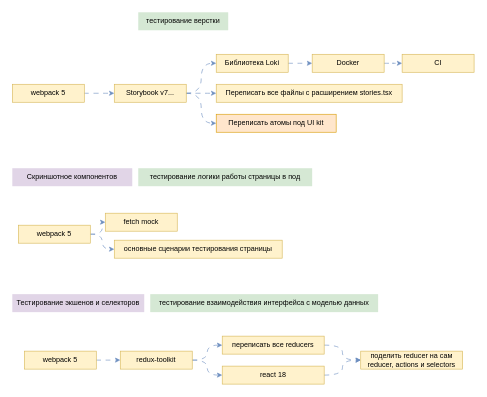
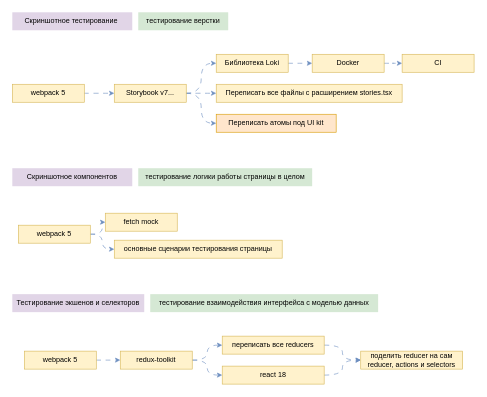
  <mxCell id="0" />
  <mxCell id="1" parent="0" />
- <mxCell id="3" value="тестирование логики работы страницы в под" style="text;html=1;strokeColor=none;fillColor=#d5e8d4;align=center;verticalAlign=middle;whiteSpace=wrap;rounded=0;" parent="1" vertex="1"><mxGeometry x="230" y="280" width="290" height="30" as="geometry" /></mxCell>
+ <mxCell id="2" value="Скриншотное тестирование&amp;nbsp;" style="text;html=1;strokeColor=none;fillColor=#e1d5e7;align=center;verticalAlign=middle;whiteSpace=wrap;rounded=0;" parent="1" vertex="1"><mxGeometry x="20" y="20" width="200" height="30" as="geometry" /></mxCell>
+ <mxCell id="3" value="тестирование логики работы страницы в целом" style="text;html=1;strokeColor=none;fillColor=#d5e8d4;align=center;verticalAlign=middle;whiteSpace=wrap;rounded=0;" parent="1" vertex="1"><mxGeometry x="230" y="280" width="290" height="30" as="geometry" /></mxCell>
  <mxCell id="4" value="тестирование взаимодействия интерфейса с моделью данных" style="text;html=1;strokeColor=none;fillColor=#d5e8d4;align=center;verticalAlign=middle;whiteSpace=wrap;rounded=0;" parent="1" vertex="1"><mxGeometry x="250" y="490" width="380" height="30" as="geometry" /></mxCell>
  <mxCell id="5" value="тестирование верстки" style="text;html=1;strokeColor=none;fillColor=#d5e8d4;align=center;verticalAlign=middle;whiteSpace=wrap;rounded=0;" parent="1" vertex="1"><mxGeometry x="230" y="20" width="150" height="30" as="geometry" /></mxCell>
  <mxCell id="6" value="Скриншотное компонентов" style="text;html=1;strokeColor=none;fillColor=#e1d5e7;align=center;verticalAlign=middle;whiteSpace=wrap;rounded=0;" parent="1" vertex="1"><mxGeometry x="20" y="280" width="200" height="30" as="geometry" /></mxCell>
  <mxCell id="7" value="Тестирование экшенов и селекторов" style="text;html=1;strokeColor=none;fillColor=#e1d5e7;align=center;verticalAlign=middle;whiteSpace=wrap;rounded=0;" parent="1" vertex="1"><mxGeometry x="20" y="490" width="220" height="30" as="geometry" /></mxCell>
  <mxCell id="8" style="edgeStyle=orthogonalEdgeStyle;shape=connector;curved=1;rounded=0;orthogonalLoop=1;jettySize=auto;html=1;entryX=0;entryY=0.5;entryDx=0;entryDy=0;dashed=1;dashPattern=8 8;labelBackgroundColor=default;strokeColor=#6c8ebf;align=center;verticalAlign=middle;fontFamily=Helvetica;fontSize=11;fontColor=default;endArrow=classic;fillColor=#dae8fc;" parent="1" source="9" target="17" edge="1"><mxGeometry relative="1" as="geometry" /></mxCell>
  <mxCell id="9" value="Библиотека Loki" style="text;html=1;strokeColor=#d6b656;fillColor=#fff2cc;align=center;verticalAlign=middle;whiteSpace=wrap;rounded=0;" parent="1" vertex="1"><mxGeometry x="360" y="90" width="120" height="30" as="geometry" /></mxCell>
  <mxCell id="10" style="edgeStyle=orthogonalEdgeStyle;rounded=0;orthogonalLoop=1;jettySize=auto;html=1;entryX=0;entryY=0.5;entryDx=0;entryDy=0;curved=1;dashed=1;dashPattern=8 8;fillColor=#dae8fc;strokeColor=#6c8ebf;" parent="1" source="13" target="9" edge="1"><mxGeometry relative="1" as="geometry" /></mxCell>
  <mxCell id="11" style="edgeStyle=orthogonalEdgeStyle;shape=connector;curved=1;rounded=0;orthogonalLoop=1;jettySize=auto;html=1;entryX=0;entryY=0.5;entryDx=0;entryDy=0;dashed=1;dashPattern=8 8;labelBackgroundColor=default;strokeColor=#6c8ebf;align=center;verticalAlign=middle;fontFamily=Helvetica;fontSize=11;fontColor=default;endArrow=classic;fillColor=#dae8fc;" parent="1" source="13" target="19" edge="1"><mxGeometry relative="1" as="geometry" /></mxCell>
  <mxCell id="12" style="edgeStyle=orthogonalEdgeStyle;shape=connector;curved=1;rounded=0;orthogonalLoop=1;jettySize=auto;html=1;entryX=0;entryY=0.5;entryDx=0;entryDy=0;dashed=1;dashPattern=8 8;labelBackgroundColor=default;strokeColor=#6c8ebf;align=center;verticalAlign=middle;fontFamily=Helvetica;fontSize=11;fontColor=default;endArrow=classic;fillColor=#dae8fc;" parent="1" source="13" target="20" edge="1"><mxGeometry relative="1" as="geometry" /></mxCell>
  <mxCell id="13" value="Storybook&amp;nbsp;v7..." style="text;html=1;strokeColor=#d6b656;fillColor=#fff2cc;align=center;verticalAlign=middle;whiteSpace=wrap;rounded=0;" parent="1" vertex="1"><mxGeometry x="190" y="140" width="120" height="30" as="geometry" /></mxCell>
  <mxCell id="14" style="edgeStyle=orthogonalEdgeStyle;shape=connector;curved=1;rounded=0;orthogonalLoop=1;jettySize=auto;html=1;entryX=0;entryY=0.5;entryDx=0;entryDy=0;dashed=1;dashPattern=8 8;labelBackgroundColor=default;strokeColor=#6c8ebf;align=center;verticalAlign=middle;fontFamily=Helvetica;fontSize=11;fontColor=default;endArrow=classic;fillColor=#dae8fc;" parent="1" source="15" target="13" edge="1"><mxGeometry relative="1" as="geometry" /></mxCell>
  <mxCell id="15" value="webpack 5" style="text;html=1;strokeColor=#d6b656;fillColor=#fff2cc;align=center;verticalAlign=middle;whiteSpace=wrap;rounded=0;" parent="1" vertex="1"><mxGeometry x="20" y="140" width="120" height="30" as="geometry" /></mxCell>
  <mxCell id="16" style="edgeStyle=orthogonalEdgeStyle;shape=connector;curved=1;rounded=0;orthogonalLoop=1;jettySize=auto;html=1;entryX=0;entryY=0.5;entryDx=0;entryDy=0;dashed=1;dashPattern=8 8;labelBackgroundColor=default;strokeColor=#6c8ebf;align=center;verticalAlign=middle;fontFamily=Helvetica;fontSize=11;fontColor=default;endArrow=classic;fillColor=#dae8fc;" parent="1" source="17" target="18" edge="1"><mxGeometry relative="1" as="geometry" /></mxCell>
  <mxCell id="17" value="Docker" style="text;html=1;strokeColor=#d6b656;fillColor=#fff2cc;align=center;verticalAlign=middle;whiteSpace=wrap;rounded=0;" parent="1" vertex="1"><mxGeometry x="520" y="90" width="120" height="30" as="geometry" /></mxCell>
  <mxCell id="18" value="CI" style="text;html=1;strokeColor=#d6b656;fillColor=#fff2cc;align=center;verticalAlign=middle;whiteSpace=wrap;rounded=0;" parent="1" vertex="1"><mxGeometry x="670" y="90" width="120" height="30" as="geometry" /></mxCell>
  <mxCell id="19" value="Переписать все файлы с расширением&amp;nbsp;stories.tsx" style="text;html=1;strokeColor=#d6b656;fillColor=#fff2cc;align=center;verticalAlign=middle;whiteSpace=wrap;rounded=0;" parent="1" vertex="1"><mxGeometry x="360" y="140" width="310" height="30" as="geometry" /></mxCell>
  <mxCell id="20" value="Переписать атомы под UI kit" style="text;html=1;strokeColor=#d79b00;fillColor=#ffe6cc;align=center;verticalAlign=middle;whiteSpace=wrap;rounded=0;" parent="1" vertex="1"><mxGeometry x="360" y="190" width="200" height="30" as="geometry" /></mxCell>
  <mxCell id="21" value="fetch mock" style="text;html=1;strokeColor=#d6b656;fillColor=#fff2cc;align=center;verticalAlign=middle;whiteSpace=wrap;rounded=0;" parent="1" vertex="1"><mxGeometry x="175" y="355" width="120" height="30" as="geometry" /></mxCell>
  <mxCell id="22" style="edgeStyle=orthogonalEdgeStyle;shape=connector;curved=1;rounded=0;orthogonalLoop=1;jettySize=auto;html=1;entryX=0;entryY=0.5;entryDx=0;entryDy=0;dashed=1;dashPattern=8 8;labelBackgroundColor=default;strokeColor=#6c8ebf;align=center;verticalAlign=middle;fontFamily=Helvetica;fontSize=11;fontColor=default;endArrow=classic;fillColor=#dae8fc;" parent="1" source="24" target="21" edge="1"><mxGeometry relative="1" as="geometry" /></mxCell>
  <mxCell id="23" style="edgeStyle=orthogonalEdgeStyle;shape=connector;curved=1;rounded=0;orthogonalLoop=1;jettySize=auto;html=1;entryX=0;entryY=0.5;entryDx=0;entryDy=0;dashed=1;dashPattern=8 8;labelBackgroundColor=default;strokeColor=#6c8ebf;align=center;verticalAlign=middle;fontFamily=Helvetica;fontSize=11;fontColor=default;endArrow=classic;fillColor=#dae8fc;" parent="1" source="24" target="25" edge="1"><mxGeometry relative="1" as="geometry" /></mxCell>
  <mxCell id="24" value="webpack 5" style="text;html=1;strokeColor=#d6b656;fillColor=#fff2cc;align=center;verticalAlign=middle;whiteSpace=wrap;rounded=0;" parent="1" vertex="1"><mxGeometry x="30" y="375" width="120" height="30" as="geometry" /></mxCell>
  <mxCell id="25" value="основные сценарии тестирования страницы" style="text;html=1;strokeColor=#d6b656;fillColor=#fff2cc;align=center;verticalAlign=middle;whiteSpace=wrap;rounded=0;" parent="1" vertex="1"><mxGeometry x="190" y="400" width="280" height="30" as="geometry" /></mxCell>
  <mxCell id="26" style="edgeStyle=orthogonalEdgeStyle;shape=connector;curved=1;rounded=0;orthogonalLoop=1;jettySize=auto;html=1;entryX=0;entryY=0.5;entryDx=0;entryDy=0;dashed=1;dashPattern=8 8;labelBackgroundColor=default;strokeColor=#6c8ebf;align=center;verticalAlign=middle;fontFamily=Helvetica;fontSize=11;fontColor=default;endArrow=classic;fillColor=#dae8fc;" parent="1" source="28" target="32" edge="1"><mxGeometry relative="1" as="geometry" /></mxCell>
  <mxCell id="27" style="edgeStyle=orthogonalEdgeStyle;shape=connector;curved=1;rounded=0;orthogonalLoop=1;jettySize=auto;html=1;entryX=0;entryY=0.5;entryDx=0;entryDy=0;dashed=1;dashPattern=8 8;labelBackgroundColor=default;strokeColor=#6c8ebf;align=center;verticalAlign=middle;fontFamily=Helvetica;fontSize=11;fontColor=default;endArrow=classic;fillColor=#dae8fc;" parent="1" source="28" target="34" edge="1"><mxGeometry relative="1" as="geometry" /></mxCell>
  <mxCell id="28" value="redux-toolkit" style="text;html=1;strokeColor=#d6b656;fillColor=#fff2cc;align=center;verticalAlign=middle;whiteSpace=wrap;rounded=0;" parent="1" vertex="1"><mxGeometry x="200" y="585" width="120" height="30" as="geometry" /></mxCell>
  <mxCell id="29" style="edgeStyle=orthogonalEdgeStyle;shape=connector;curved=1;rounded=0;orthogonalLoop=1;jettySize=auto;html=1;entryX=0;entryY=0.5;entryDx=0;entryDy=0;dashed=1;dashPattern=8 8;labelBackgroundColor=default;strokeColor=#6c8ebf;align=center;verticalAlign=middle;fontFamily=Helvetica;fontSize=11;fontColor=default;endArrow=classic;fillColor=#dae8fc;" parent="1" source="30" target="28" edge="1"><mxGeometry relative="1" as="geometry" /></mxCell>
  <mxCell id="30" value="webpack 5" style="text;html=1;strokeColor=#d6b656;fillColor=#fff2cc;align=center;verticalAlign=middle;whiteSpace=wrap;rounded=0;" parent="1" vertex="1"><mxGeometry x="40" y="585" width="120" height="30" as="geometry" /></mxCell>
  <mxCell id="31" style="edgeStyle=orthogonalEdgeStyle;shape=connector;curved=1;rounded=0;orthogonalLoop=1;jettySize=auto;html=1;entryX=0;entryY=0.5;entryDx=0;entryDy=0;dashed=1;dashPattern=8 8;labelBackgroundColor=default;strokeColor=#6c8ebf;align=center;verticalAlign=middle;fontFamily=Helvetica;fontSize=11;fontColor=default;endArrow=classic;fillColor=#dae8fc;" parent="1" source="32" target="35" edge="1"><mxGeometry relative="1" as="geometry" /></mxCell>
  <mxCell id="32" value="переписать все reducers" style="text;html=1;strokeColor=#d6b656;fillColor=#fff2cc;align=center;verticalAlign=middle;whiteSpace=wrap;rounded=0;" parent="1" vertex="1"><mxGeometry x="370" y="560" width="170" height="30" as="geometry" /></mxCell>
  <mxCell id="33" style="edgeStyle=orthogonalEdgeStyle;shape=connector;curved=1;rounded=0;orthogonalLoop=1;jettySize=auto;html=1;entryX=0;entryY=0.5;entryDx=0;entryDy=0;dashed=1;dashPattern=8 8;labelBackgroundColor=default;strokeColor=#6c8ebf;align=center;verticalAlign=middle;fontFamily=Helvetica;fontSize=11;fontColor=default;endArrow=classic;fillColor=#dae8fc;" parent="1" source="34" target="35" edge="1"><mxGeometry relative="1" as="geometry" /></mxCell>
  <mxCell id="34" value="react 18" style="text;html=1;strokeColor=#d6b656;fillColor=#fff2cc;align=center;verticalAlign=middle;whiteSpace=wrap;rounded=0;" parent="1" vertex="1"><mxGeometry x="370" y="610" width="170" height="30" as="geometry" /></mxCell>
  <mxCell id="35" value="поделить reducer на сам reducer, actions и selectors" style="text;html=1;strokeColor=#d6b656;fillColor=#fff2cc;align=center;verticalAlign=middle;whiteSpace=wrap;rounded=0;" parent="1" vertex="1"><mxGeometry x="601" y="585" width="170" height="30" as="geometry" /></mxCell>
